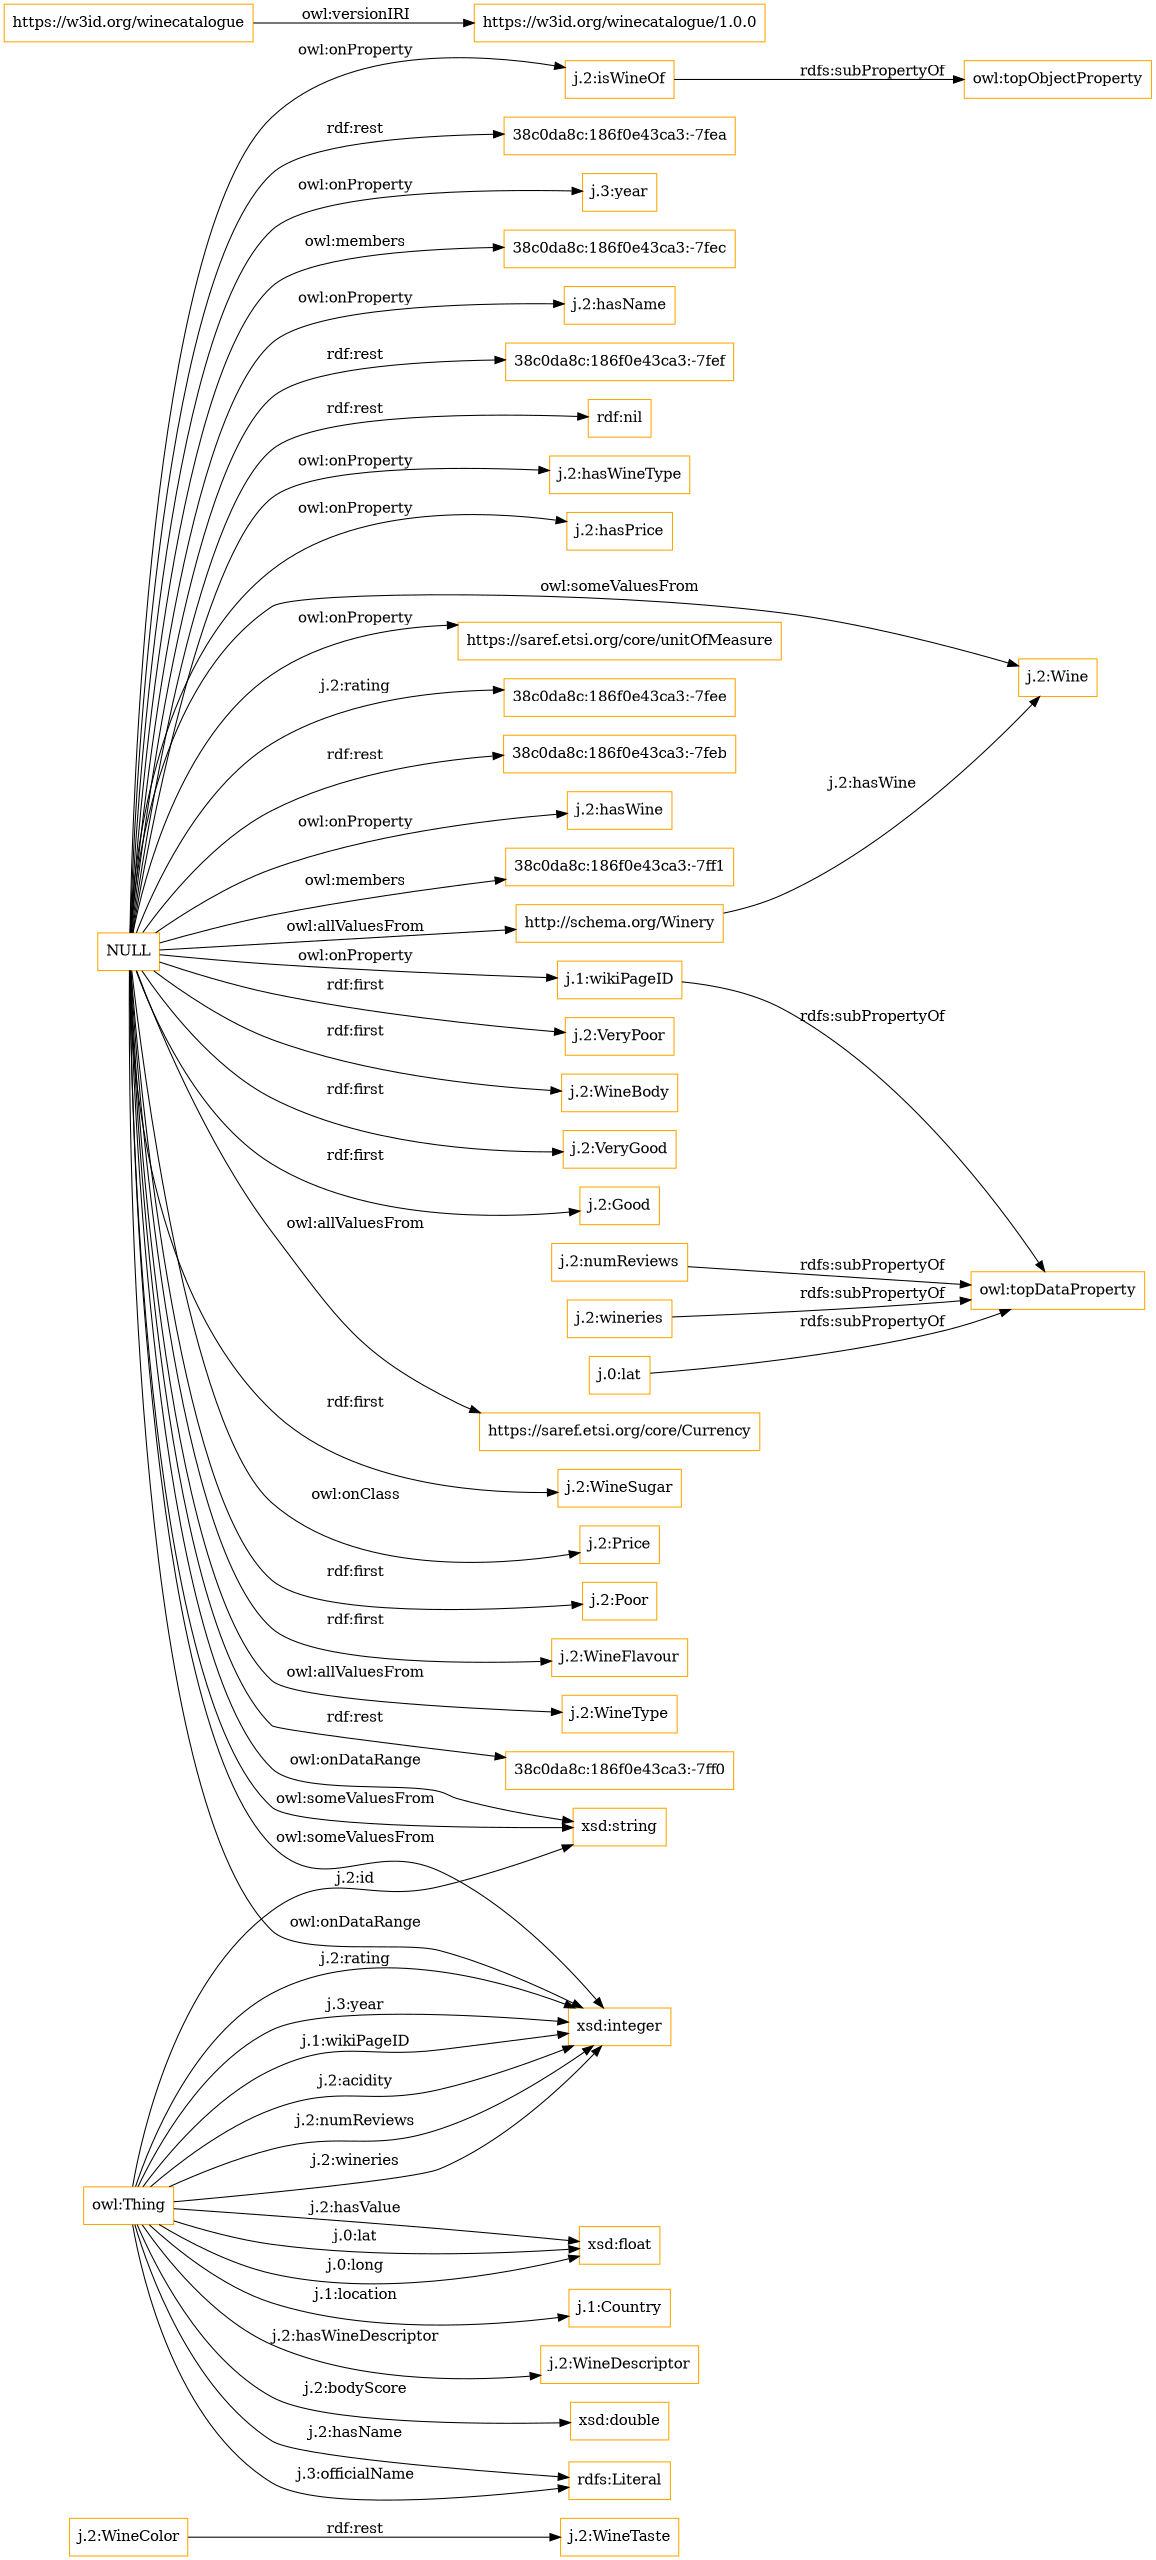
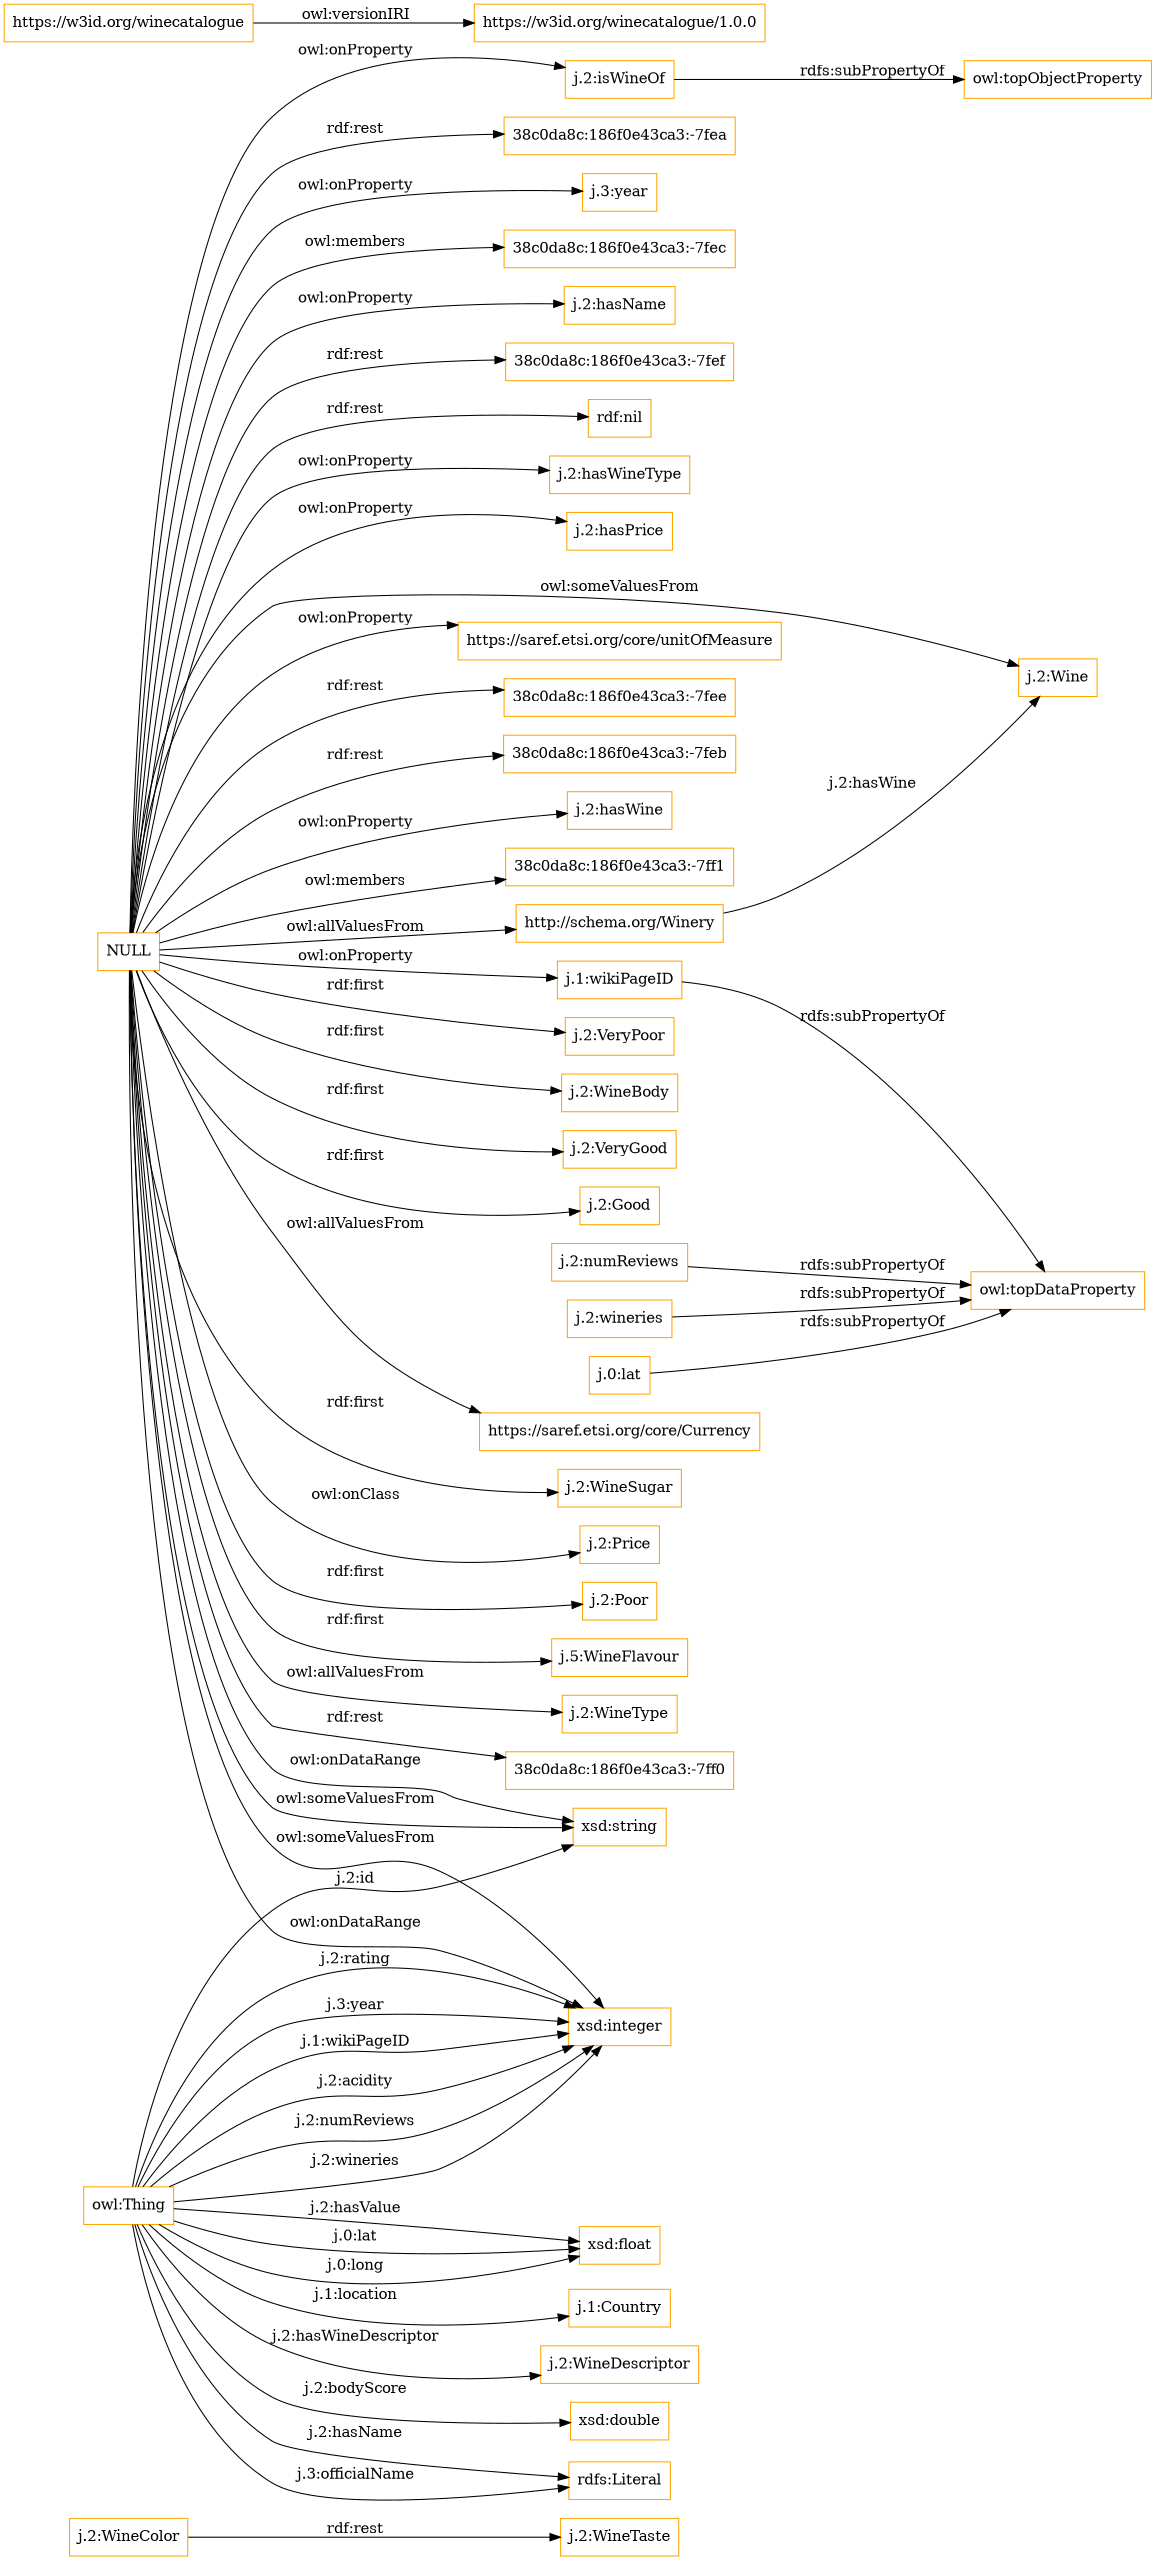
  digraph {
    rankdir=LR
    node [color=orange shape=rectangle]
    "j.2:WineColor"
    "j.2:WineTaste"
    "http://schema.org/Winery"
    "j.2:Wine"
    NULL
    "j.2:VeryPoor"
    "j.2:WineBody"
    "j.2:VeryGood"
    "j.2:Good"
    "https://saref.etsi.org/core/Currency"
    "j.2:WineSugar"
    "j.2:Price"
    "j.2:Poor"
-   "j.2:WineFlavour"
+   "j.2:WineFlavour" [label="j.5:WineFlavour"]
    "j.2:WineType"
    "38c0da8c:186f0e43ca3:-7ff0"
    "xsd:integer"
    "xsd:string"
    "j.1:wikiPageID"
    "38c0da8c:186f0e43ca3:-7fea"
    "j.3:year"
    "38c0da8c:186f0e43ca3:-7fec"
    "j.2:hasName"
    "38c0da8c:186f0e43ca3:-7fef"
    "rdf:nil"
    "j.2:hasWineType"
    "j.2:hasPrice"
    "j.2:isWineOf"
    "https://saref.etsi.org/core/unitOfMeasure"
    "38c0da8c:186f0e43ca3:-7fee"
    "38c0da8c:186f0e43ca3:-7feb"
    "j.2:hasWine"
    "38c0da8c:186f0e43ca3:-7ff1"
    "owl:topDataProperty"
    "owl:topObjectProperty"
    "https://w3id.org/winecatalogue"
    "https://w3id.org/winecatalogue/1.0.0"
    "j.2:numReviews"
    "j.2:wineries"
    "j.0:lat"
    "owl:Thing"
    "j.1:Country"
    "j.2:WineDescriptor"
    "xsd:double"
    "rdfs:Literal"
    "xsd:float"
    "j.2:WineColor" -> "j.2:WineTaste" [label="rdf:rest"]
    "http://schema.org/Winery" -> "j.2:Wine" [label="j.2:hasWine"]
    NULL -> "http://schema.org/Winery" [label="owl:allValuesFrom"]
    NULL -> "j.2:Wine" [label="owl:someValuesFrom"]
    NULL -> "j.2:VeryPoor" [label="rdf:first"]
    NULL -> "j.2:WineBody" [label="rdf:first"]
    NULL -> "j.2:VeryGood" [label="rdf:first"]
    NULL -> "j.2:Good" [label="rdf:first"]
    NULL -> "https://saref.etsi.org/core/Currency" [label="owl:allValuesFrom"]
    NULL -> "j.2:WineSugar" [label="rdf:first"]
    NULL -> "j.2:Price" [label="owl:onClass"]
    NULL -> "j.2:Poor" [label="rdf:first"]
    NULL -> "j.2:WineFlavour" [label="rdf:first"]
    NULL -> "j.2:WineType" [label="owl:allValuesFrom"]
    NULL -> "38c0da8c:186f0e43ca3:-7ff0" [label="rdf:rest"]
    NULL -> "xsd:integer" [label="owl:someValuesFrom"]
    NULL -> "xsd:integer" [label="owl:onDataRange"]
    NULL -> "xsd:string" [label="owl:someValuesFrom"]
    NULL -> "xsd:string" [label="owl:onDataRange"]
    NULL -> "j.1:wikiPageID" [label="owl:onProperty"]
    NULL -> "38c0da8c:186f0e43ca3:-7fea" [label="rdf:rest"]
    NULL -> "j.3:year" [label="owl:onProperty"]
    NULL -> "38c0da8c:186f0e43ca3:-7fec" [label="owl:members"]
    NULL -> "j.2:hasName" [label="owl:onProperty"]
    NULL -> "38c0da8c:186f0e43ca3:-7fef" [label="rdf:rest"]
    NULL -> "rdf:nil" [label="rdf:rest"]
    NULL -> "j.2:hasWineType" [label="owl:onProperty"]
    NULL -> "j.2:hasPrice" [label="owl:onProperty"]
    NULL -> "j.2:isWineOf" [label="owl:onProperty"]
    NULL -> "https://saref.etsi.org/core/unitOfMeasure" [label="owl:onProperty"]
-   NULL -> "38c0da8c:186f0e43ca3:-7fee" [label="j.2:rating"]
+   NULL -> "38c0da8c:186f0e43ca3:-7fee" [label="rdf:rest"]
    NULL -> "38c0da8c:186f0e43ca3:-7feb" [label="rdf:rest"]
    NULL -> "j.2:hasWine" [label="owl:onProperty"]
    NULL -> "38c0da8c:186f0e43ca3:-7ff1" [label="owl:members"]
    "j.1:wikiPageID" -> "owl:topDataProperty" [label="rdfs:subPropertyOf"]
    "j.2:isWineOf" -> "owl:topObjectProperty" [label="rdfs:subPropertyOf"]
    "https://w3id.org/winecatalogue" -> "https://w3id.org/winecatalogue/1.0.0" [label="owl:versionIRI"]
    "j.2:numReviews" -> "owl:topDataProperty" [label="rdfs:subPropertyOf"]
    "j.2:wineries" -> "owl:topDataProperty" [label="rdfs:subPropertyOf"]
    "j.0:lat" -> "owl:topDataProperty" [label="rdfs:subPropertyOf"]
    "owl:Thing" -> "xsd:integer" [label="j.3:year"]
    "owl:Thing" -> "xsd:integer" [label="j.1:wikiPageID"]
    "owl:Thing" -> "xsd:integer" [label="j.2:acidity"]
    "owl:Thing" -> "xsd:integer" [label="j.2:numReviews"]
    "owl:Thing" -> "xsd:integer" [label="j.2:wineries"]
    "owl:Thing" -> "xsd:integer" [label="j.2:rating"]
    "owl:Thing" -> "xsd:string" [label="j.2:id"]
    "owl:Thing" -> "j.1:Country" [label="j.1:location"]
    "owl:Thing" -> "j.2:WineDescriptor" [label="j.2:hasWineDescriptor"]
    "owl:Thing" -> "xsd:double" [label="j.2:bodyScore"]
    "owl:Thing" -> "rdfs:Literal" [label="j.3:officialName"]
    "owl:Thing" -> "rdfs:Literal" [label="j.2:hasName"]
    "owl:Thing" -> "xsd:float" [label="j.0:lat"]
    "owl:Thing" -> "xsd:float" [label="j.0:long"]
    "owl:Thing" -> "xsd:float" [label="j.2:hasValue"]
  }
